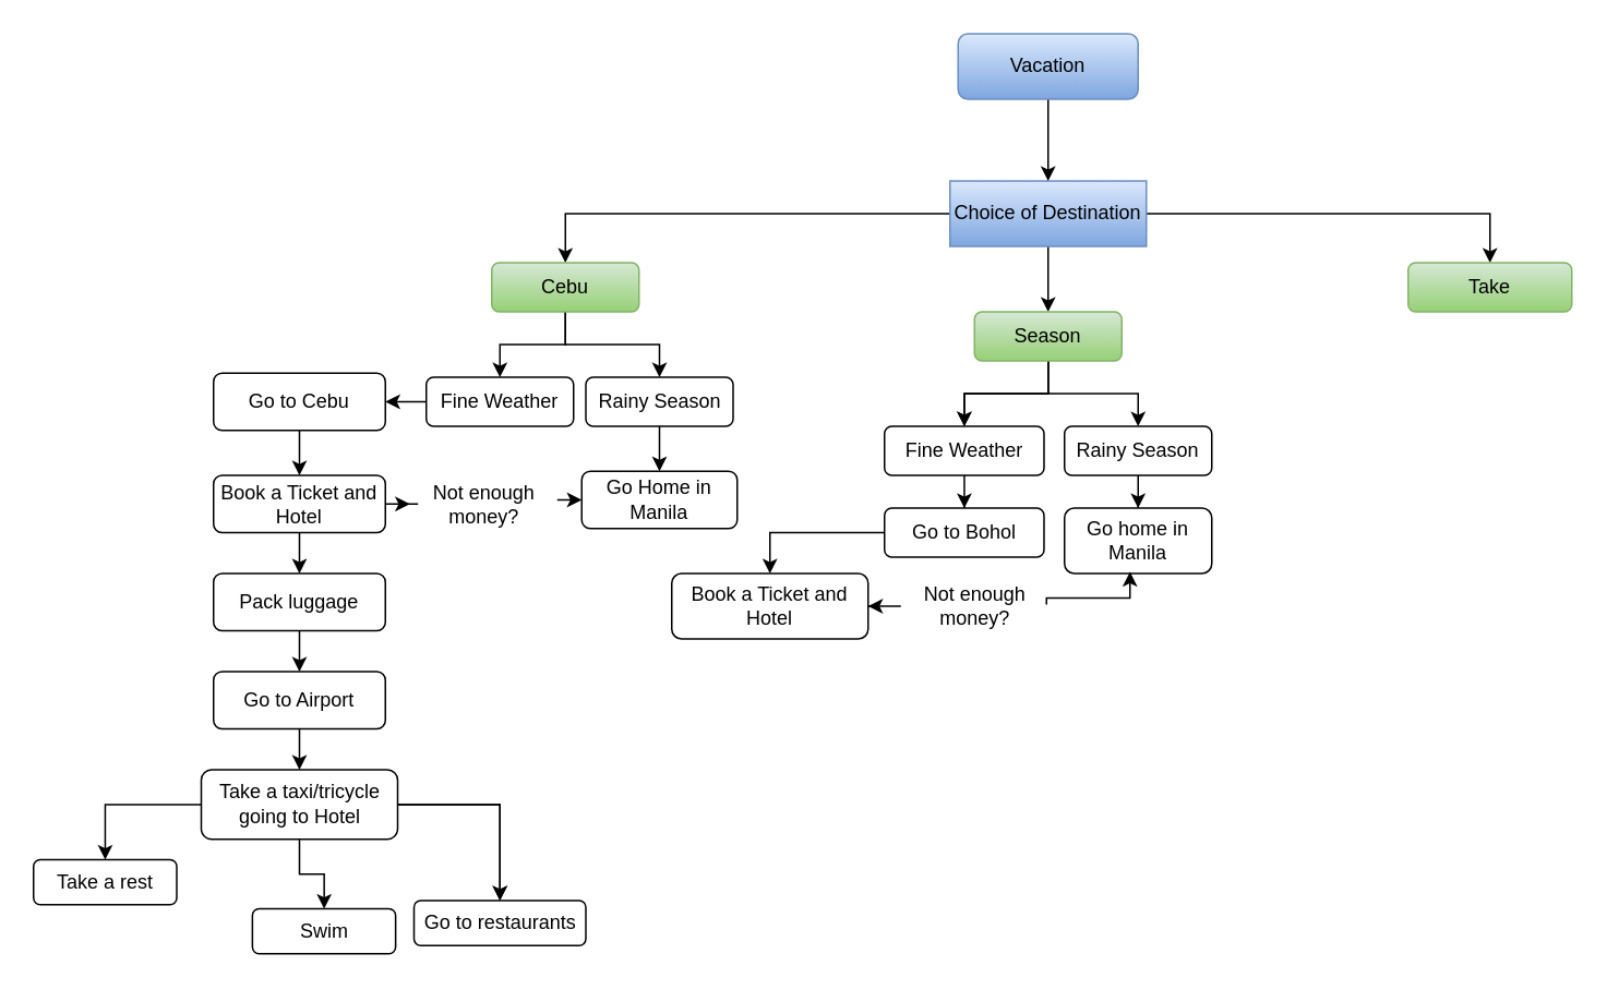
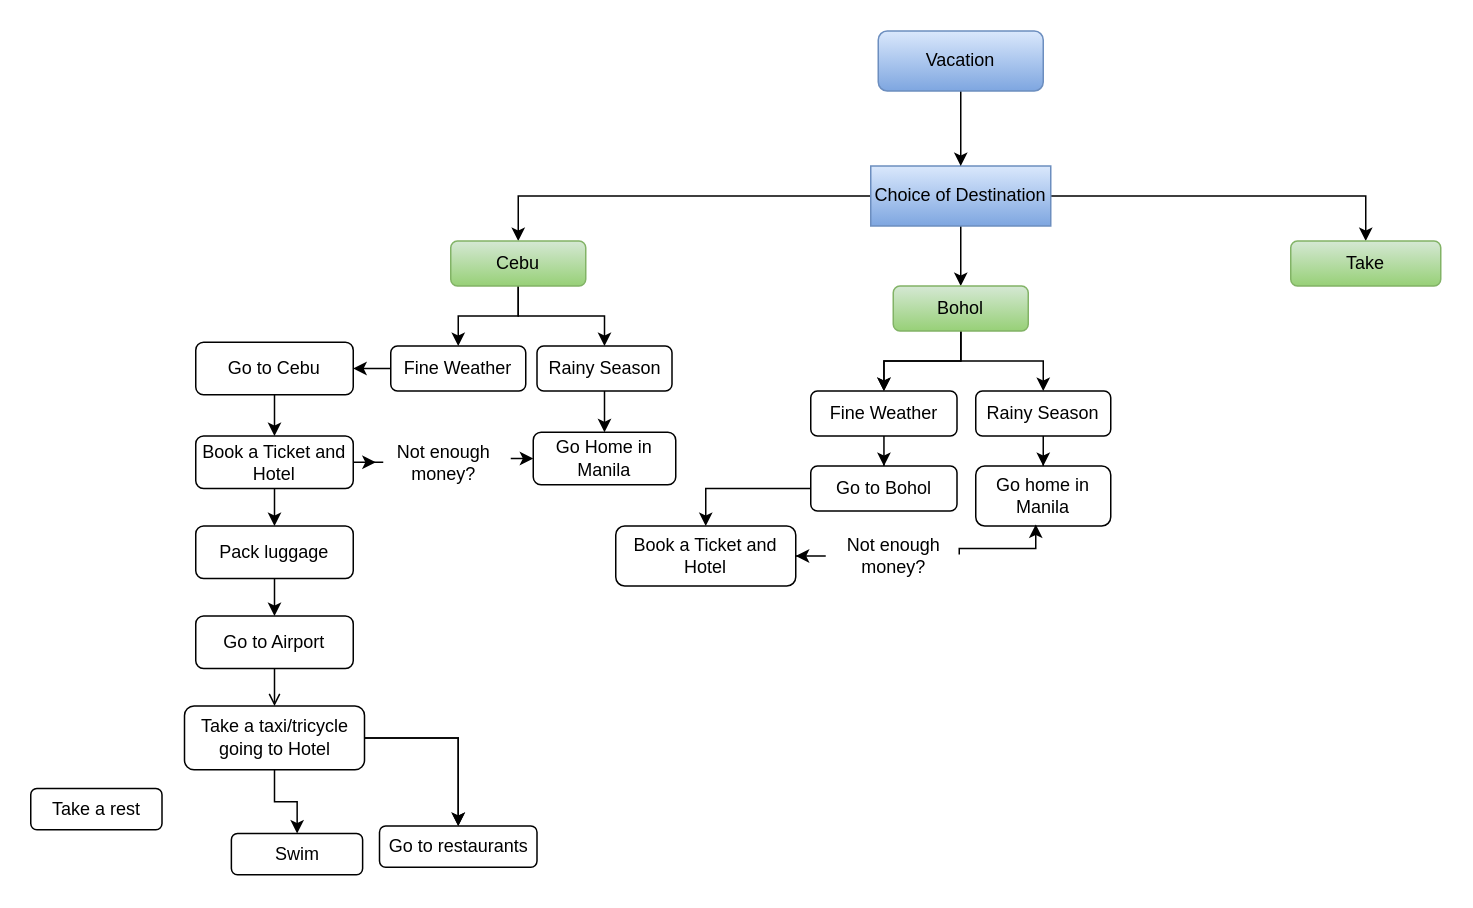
  <mxCell id="0" />
  <mxCell id="1" parent="0" />
  <mxCell id="2" value="" style="edgeStyle=orthogonalEdgeStyle;rounded=0;orthogonalLoop=1;jettySize=auto;html=1;" edge="1" parent="1" source="5" target="8"><mxGeometry relative="1" as="geometry" /></mxCell>
  <mxCell id="3" value="" style="edgeStyle=orthogonalEdgeStyle;rounded=0;orthogonalLoop=1;jettySize=auto;html=1;" edge="1" parent="1" source="5" target="12"><mxGeometry relative="1" as="geometry" /></mxCell>
  <mxCell id="4" value="" style="edgeStyle=orthogonalEdgeStyle;rounded=0;orthogonalLoop=1;jettySize=auto;html=1;" edge="1" parent="1" source="5" target="13"><mxGeometry relative="1" as="geometry" /></mxCell>
  <mxCell id="5" value="Choice of Destination" style="whiteSpace=wrap;html=1;fontSize=12;glass=0;strokeWidth=1;shadow=0;fillColor=#dae8fc;gradientColor=#7ea6e0;strokeColor=#6c8ebf;rounded=0;" parent="1" vertex="1"><mxGeometry x="580" y="110" width="120" height="40" as="geometry" /></mxCell>
  <mxCell id="6" value="" style="edgeStyle=orthogonalEdgeStyle;rounded=0;orthogonalLoop=1;jettySize=auto;html=1;" edge="1" parent="1" source="8" target="15"><mxGeometry relative="1" as="geometry" /></mxCell>
  <mxCell id="7" value="" style="edgeStyle=orthogonalEdgeStyle;rounded=0;orthogonalLoop=1;jettySize=auto;html=1;" edge="1" parent="1" source="8" target="17"><mxGeometry relative="1" as="geometry" /></mxCell>
  <mxCell id="8" value="Cebu" style="whiteSpace=wrap;html=1;rounded=1;glass=0;strokeWidth=1;shadow=0;fillColor=#d5e8d4;gradientColor=#97d077;strokeColor=#82b366;" vertex="1" parent="1"><mxGeometry x="300" y="160" width="90" height="30" as="geometry" /></mxCell>
  <mxCell id="9" value="" style="edgeStyle=orthogonalEdgeStyle;rounded=0;orthogonalLoop=1;jettySize=auto;html=1;" edge="1" parent="1" source="12" target="24"><mxGeometry relative="1" as="geometry" /></mxCell>
  <mxCell id="10" value="" style="edgeStyle=orthogonalEdgeStyle;rounded=0;orthogonalLoop=1;jettySize=auto;html=1;" edge="1" parent="1" source="12" target="24"><mxGeometry relative="1" as="geometry" /></mxCell>
  <mxCell id="11" value="" style="edgeStyle=orthogonalEdgeStyle;rounded=0;orthogonalLoop=1;jettySize=auto;html=1;" edge="1" parent="1" source="12" target="26"><mxGeometry relative="1" as="geometry" /></mxCell>
- <mxCell id="12" value="Season" style="rounded=1;whiteSpace=wrap;html=1;glass=0;strokeWidth=1;shadow=0;fillColor=#d5e8d4;gradientColor=#97d077;strokeColor=#82b366;" vertex="1" parent="1"><mxGeometry x="595" y="190" width="90" height="30" as="geometry" /></mxCell>
+ <mxCell id="12" value="Bohol" style="rounded=1;whiteSpace=wrap;html=1;glass=0;strokeWidth=1;shadow=0;fillColor=#d5e8d4;gradientColor=#97d077;strokeColor=#82b366;" vertex="1" parent="1"><mxGeometry x="595" y="190" width="90" height="30" as="geometry" /></mxCell>
  <mxCell id="13" value="Take" style="rounded=1;whiteSpace=wrap;html=1;glass=0;strokeWidth=1;shadow=0;fillColor=#d5e8d4;gradientColor=#97d077;strokeColor=#82b366;" vertex="1" parent="1"><mxGeometry x="860" y="160" width="100" height="30" as="geometry" /></mxCell>
  <mxCell id="14" value="" style="edgeStyle=orthogonalEdgeStyle;rounded=0;orthogonalLoop=1;jettySize=auto;html=1;" edge="1" parent="1" source="15" target="19"><mxGeometry relative="1" as="geometry" /></mxCell>
  <mxCell id="15" value="Fine Weather" style="whiteSpace=wrap;html=1;rounded=1;glass=0;strokeWidth=1;shadow=0;" vertex="1" parent="1"><mxGeometry x="260" y="230" width="90" height="30" as="geometry" /></mxCell>
  <mxCell id="16" value="" style="edgeStyle=orthogonalEdgeStyle;rounded=0;orthogonalLoop=1;jettySize=auto;html=1;" edge="1" parent="1" source="17" target="20"><mxGeometry relative="1" as="geometry" /></mxCell>
  <mxCell id="17" value="Rainy Season" style="whiteSpace=wrap;html=1;rounded=1;glass=0;strokeWidth=1;shadow=0;" vertex="1" parent="1"><mxGeometry x="357.5" y="230" width="90" height="30" as="geometry" /></mxCell>
  <mxCell id="18" value="" style="edgeStyle=orthogonalEdgeStyle;rounded=0;orthogonalLoop=1;jettySize=auto;html=1;" edge="1" parent="1" source="19" target="29"><mxGeometry relative="1" as="geometry" /></mxCell>
  <mxCell id="19" value="Go to Cebu" style="whiteSpace=wrap;html=1;rounded=1;glass=0;strokeWidth=1;shadow=0;" vertex="1" parent="1"><mxGeometry x="130" y="227.5" width="105" height="35" as="geometry" /></mxCell>
  <mxCell id="20" value="Go Home in Manila" style="whiteSpace=wrap;html=1;rounded=1;glass=0;strokeWidth=1;shadow=0;" vertex="1" parent="1"><mxGeometry x="355" y="287.5" width="95" height="35" as="geometry" /></mxCell>
  <mxCell id="21" value="" style="edgeStyle=orthogonalEdgeStyle;rounded=0;orthogonalLoop=1;jettySize=auto;html=1;" edge="1" parent="1" source="22" target="5"><mxGeometry relative="1" as="geometry" /></mxCell>
  <mxCell id="22" value="Vacation" style="rounded=1;whiteSpace=wrap;html=1;fillColor=#dae8fc;gradientColor=#7ea6e0;strokeColor=#6c8ebf;" vertex="1" parent="1"><mxGeometry x="585" y="20" width="110" height="40" as="geometry" /></mxCell>
  <mxCell id="23" value="" style="edgeStyle=orthogonalEdgeStyle;rounded=0;orthogonalLoop=1;jettySize=auto;html=1;" edge="1" parent="1" source="24" target="45"><mxGeometry relative="1" as="geometry" /></mxCell>
  <mxCell id="24" value="Fine Weather" style="whiteSpace=wrap;html=1;rounded=1;glass=0;strokeWidth=1;shadow=0;" vertex="1" parent="1"><mxGeometry x="540" y="260" width="97.5" height="30" as="geometry" /></mxCell>
  <mxCell id="25" value="" style="edgeStyle=orthogonalEdgeStyle;rounded=0;orthogonalLoop=1;jettySize=auto;html=1;" edge="1" parent="1" source="26" target="46"><mxGeometry relative="1" as="geometry" /></mxCell>
  <mxCell id="26" value="Rainy Season" style="rounded=1;whiteSpace=wrap;html=1;glass=0;strokeWidth=1;shadow=0;" vertex="1" parent="1"><mxGeometry x="650" y="260" width="90" height="30" as="geometry" /></mxCell>
  <mxCell id="27" value="" style="edgeStyle=orthogonalEdgeStyle;rounded=0;orthogonalLoop=1;jettySize=auto;html=1;" edge="1" parent="1" source="29" target="31"><mxGeometry relative="1" as="geometry" /></mxCell>
  <mxCell id="28" style="edgeStyle=orthogonalEdgeStyle;rounded=0;orthogonalLoop=1;jettySize=auto;html=1;exitX=1;exitY=0.5;exitDx=0;exitDy=0;" edge="1" parent="1" source="29" target="40"><mxGeometry relative="1" as="geometry" /></mxCell>
  <mxCell id="29" value="Book a Ticket and Hotel" style="whiteSpace=wrap;html=1;rounded=1;glass=0;strokeWidth=1;shadow=0;" vertex="1" parent="1"><mxGeometry x="130" y="290" width="105" height="35" as="geometry" /></mxCell>
  <mxCell id="30" value="" style="edgeStyle=orthogonalEdgeStyle;rounded=0;orthogonalLoop=1;jettySize=auto;html=1;" edge="1" parent="1" source="31" target="33"><mxGeometry relative="1" as="geometry" /></mxCell>
  <mxCell id="31" value="Pack luggage" style="whiteSpace=wrap;html=1;rounded=1;glass=0;strokeWidth=1;shadow=0;" vertex="1" parent="1"><mxGeometry x="130" y="350" width="105" height="35" as="geometry" /></mxCell>
- <mxCell id="32" value="" style="edgeStyle=orthogonalEdgeStyle;rounded=0;orthogonalLoop=1;jettySize=auto;html=1;" edge="1" parent="1" source="33" target="38"><mxGeometry relative="1" as="geometry" /></mxCell>
+ <mxCell id="32" value="" style="edgeStyle=orthogonalEdgeStyle;rounded=0;orthogonalLoop=1;jettySize=auto;html=1;endArrow=open;" edge="1" parent="1" source="33" target="38"><mxGeometry relative="1" as="geometry" /></mxCell>
  <mxCell id="33" value="Go to Airport" style="whiteSpace=wrap;html=1;rounded=1;glass=0;strokeWidth=1;shadow=0;" vertex="1" parent="1"><mxGeometry x="130" y="410" width="105" height="35" as="geometry" /></mxCell>
- <mxCell id="34" value="" style="edgeStyle=orthogonalEdgeStyle;rounded=0;orthogonalLoop=1;jettySize=auto;html=1;" edge="1" parent="1" source="38" target="41"><mxGeometry relative="1" as="geometry" /></mxCell>
  <mxCell id="35" value="" style="edgeStyle=orthogonalEdgeStyle;rounded=0;orthogonalLoop=1;jettySize=auto;html=1;" edge="1" parent="1" source="38" target="42"><mxGeometry relative="1" as="geometry" /></mxCell>
  <mxCell id="36" value="" style="edgeStyle=orthogonalEdgeStyle;rounded=0;orthogonalLoop=1;jettySize=auto;html=1;" edge="1" parent="1" source="38" target="42"><mxGeometry relative="1" as="geometry" /></mxCell>
  <mxCell id="37" value="" style="edgeStyle=orthogonalEdgeStyle;rounded=0;orthogonalLoop=1;jettySize=auto;html=1;" edge="1" parent="1" source="38" target="43"><mxGeometry relative="1" as="geometry" /></mxCell>
  <mxCell id="38" value="Take a taxi/tricycle going to Hotel" style="whiteSpace=wrap;html=1;rounded=1;glass=0;strokeWidth=1;shadow=0;" vertex="1" parent="1"><mxGeometry x="122.5" y="470" width="120" height="42.5" as="geometry" /></mxCell>
  <mxCell id="39" value="" style="edgeStyle=orthogonalEdgeStyle;rounded=0;orthogonalLoop=1;jettySize=auto;html=1;" edge="1" parent="1" source="40" target="20"><mxGeometry relative="1" as="geometry"><Array as="points"><mxPoint x="350" y="305" /><mxPoint x="350" y="305" /></Array></mxGeometry></mxCell>
  <mxCell id="40" value="Not enough&lt;br&gt;money?" style="text;html=1;align=center;verticalAlign=middle;resizable=0;points=[];autosize=1;strokeColor=none;fillColor=none;" vertex="1" parent="1"><mxGeometry y="287.5" width="90" height="40" as="geometry" x="250" /></mxCell>
  <mxCell id="41" value="Take a rest" style="whiteSpace=wrap;html=1;rounded=1;glass=0;strokeWidth=1;shadow=0;" vertex="1" parent="1"><mxGeometry x="20" y="525" width="87.5" height="27.5" as="geometry" /></mxCell>
  <mxCell id="42" value="Go to restaurants" style="whiteSpace=wrap;html=1;rounded=1;glass=0;strokeWidth=1;shadow=0;" vertex="1" parent="1"><mxGeometry x="252.5" y="550" width="105" height="27.5" as="geometry" /></mxCell>
  <mxCell id="43" value="Swim" style="whiteSpace=wrap;html=1;rounded=1;glass=0;strokeWidth=1;shadow=0;" vertex="1" parent="1"><mxGeometry x="153.75" y="555" width="87.5" height="27.5" as="geometry" /></mxCell>
  <mxCell id="44" value="" style="edgeStyle=orthogonalEdgeStyle;rounded=0;orthogonalLoop=1;jettySize=auto;html=1;" edge="1" parent="1" source="45" target="47"><mxGeometry relative="1" as="geometry" /></mxCell>
  <mxCell id="45" value="Go to Bohol" style="whiteSpace=wrap;html=1;rounded=1;glass=0;strokeWidth=1;shadow=0;" vertex="1" parent="1"><mxGeometry x="540" y="310" width="97.5" height="30" as="geometry" /></mxCell>
  <mxCell id="46" value="Go home in Manila" style="rounded=1;whiteSpace=wrap;html=1;glass=0;strokeWidth=1;shadow=0;" vertex="1" parent="1"><mxGeometry x="650" y="310" width="90" height="40" as="geometry" /></mxCell>
  <mxCell id="47" value="Book a Ticket and Hotel" style="whiteSpace=wrap;html=1;rounded=1;glass=0;strokeWidth=1;shadow=0;" vertex="1" parent="1"><mxGeometry x="410" y="350" width="120" height="40" as="geometry" /></mxCell>
  <mxCell id="48" value="" style="edgeStyle=orthogonalEdgeStyle;rounded=0;orthogonalLoop=1;jettySize=auto;html=1;" edge="1" parent="1" source="50" target="47"><mxGeometry relative="1" as="geometry" /></mxCell>
  <mxCell id="49" value="" style="edgeStyle=orthogonalEdgeStyle;rounded=0;orthogonalLoop=1;jettySize=auto;html=1;" edge="1" parent="1"><mxGeometry relative="1" as="geometry"><mxPoint x="639" y="369" as="sourcePoint" /><mxPoint x="690" y="349" as="targetPoint" /><Array as="points"><mxPoint x="639" y="365" /><mxPoint x="690" y="365" /></Array></mxGeometry></mxCell>
  <mxCell id="50" value="Not enough&lt;br&gt;money?" style="text;html=1;align=center;verticalAlign=middle;resizable=0;points=[];autosize=1;strokeColor=none;fillColor=none;" vertex="1" parent="1"><mxGeometry x="550" y="350" width="90" height="40" as="geometry" /></mxCell>
